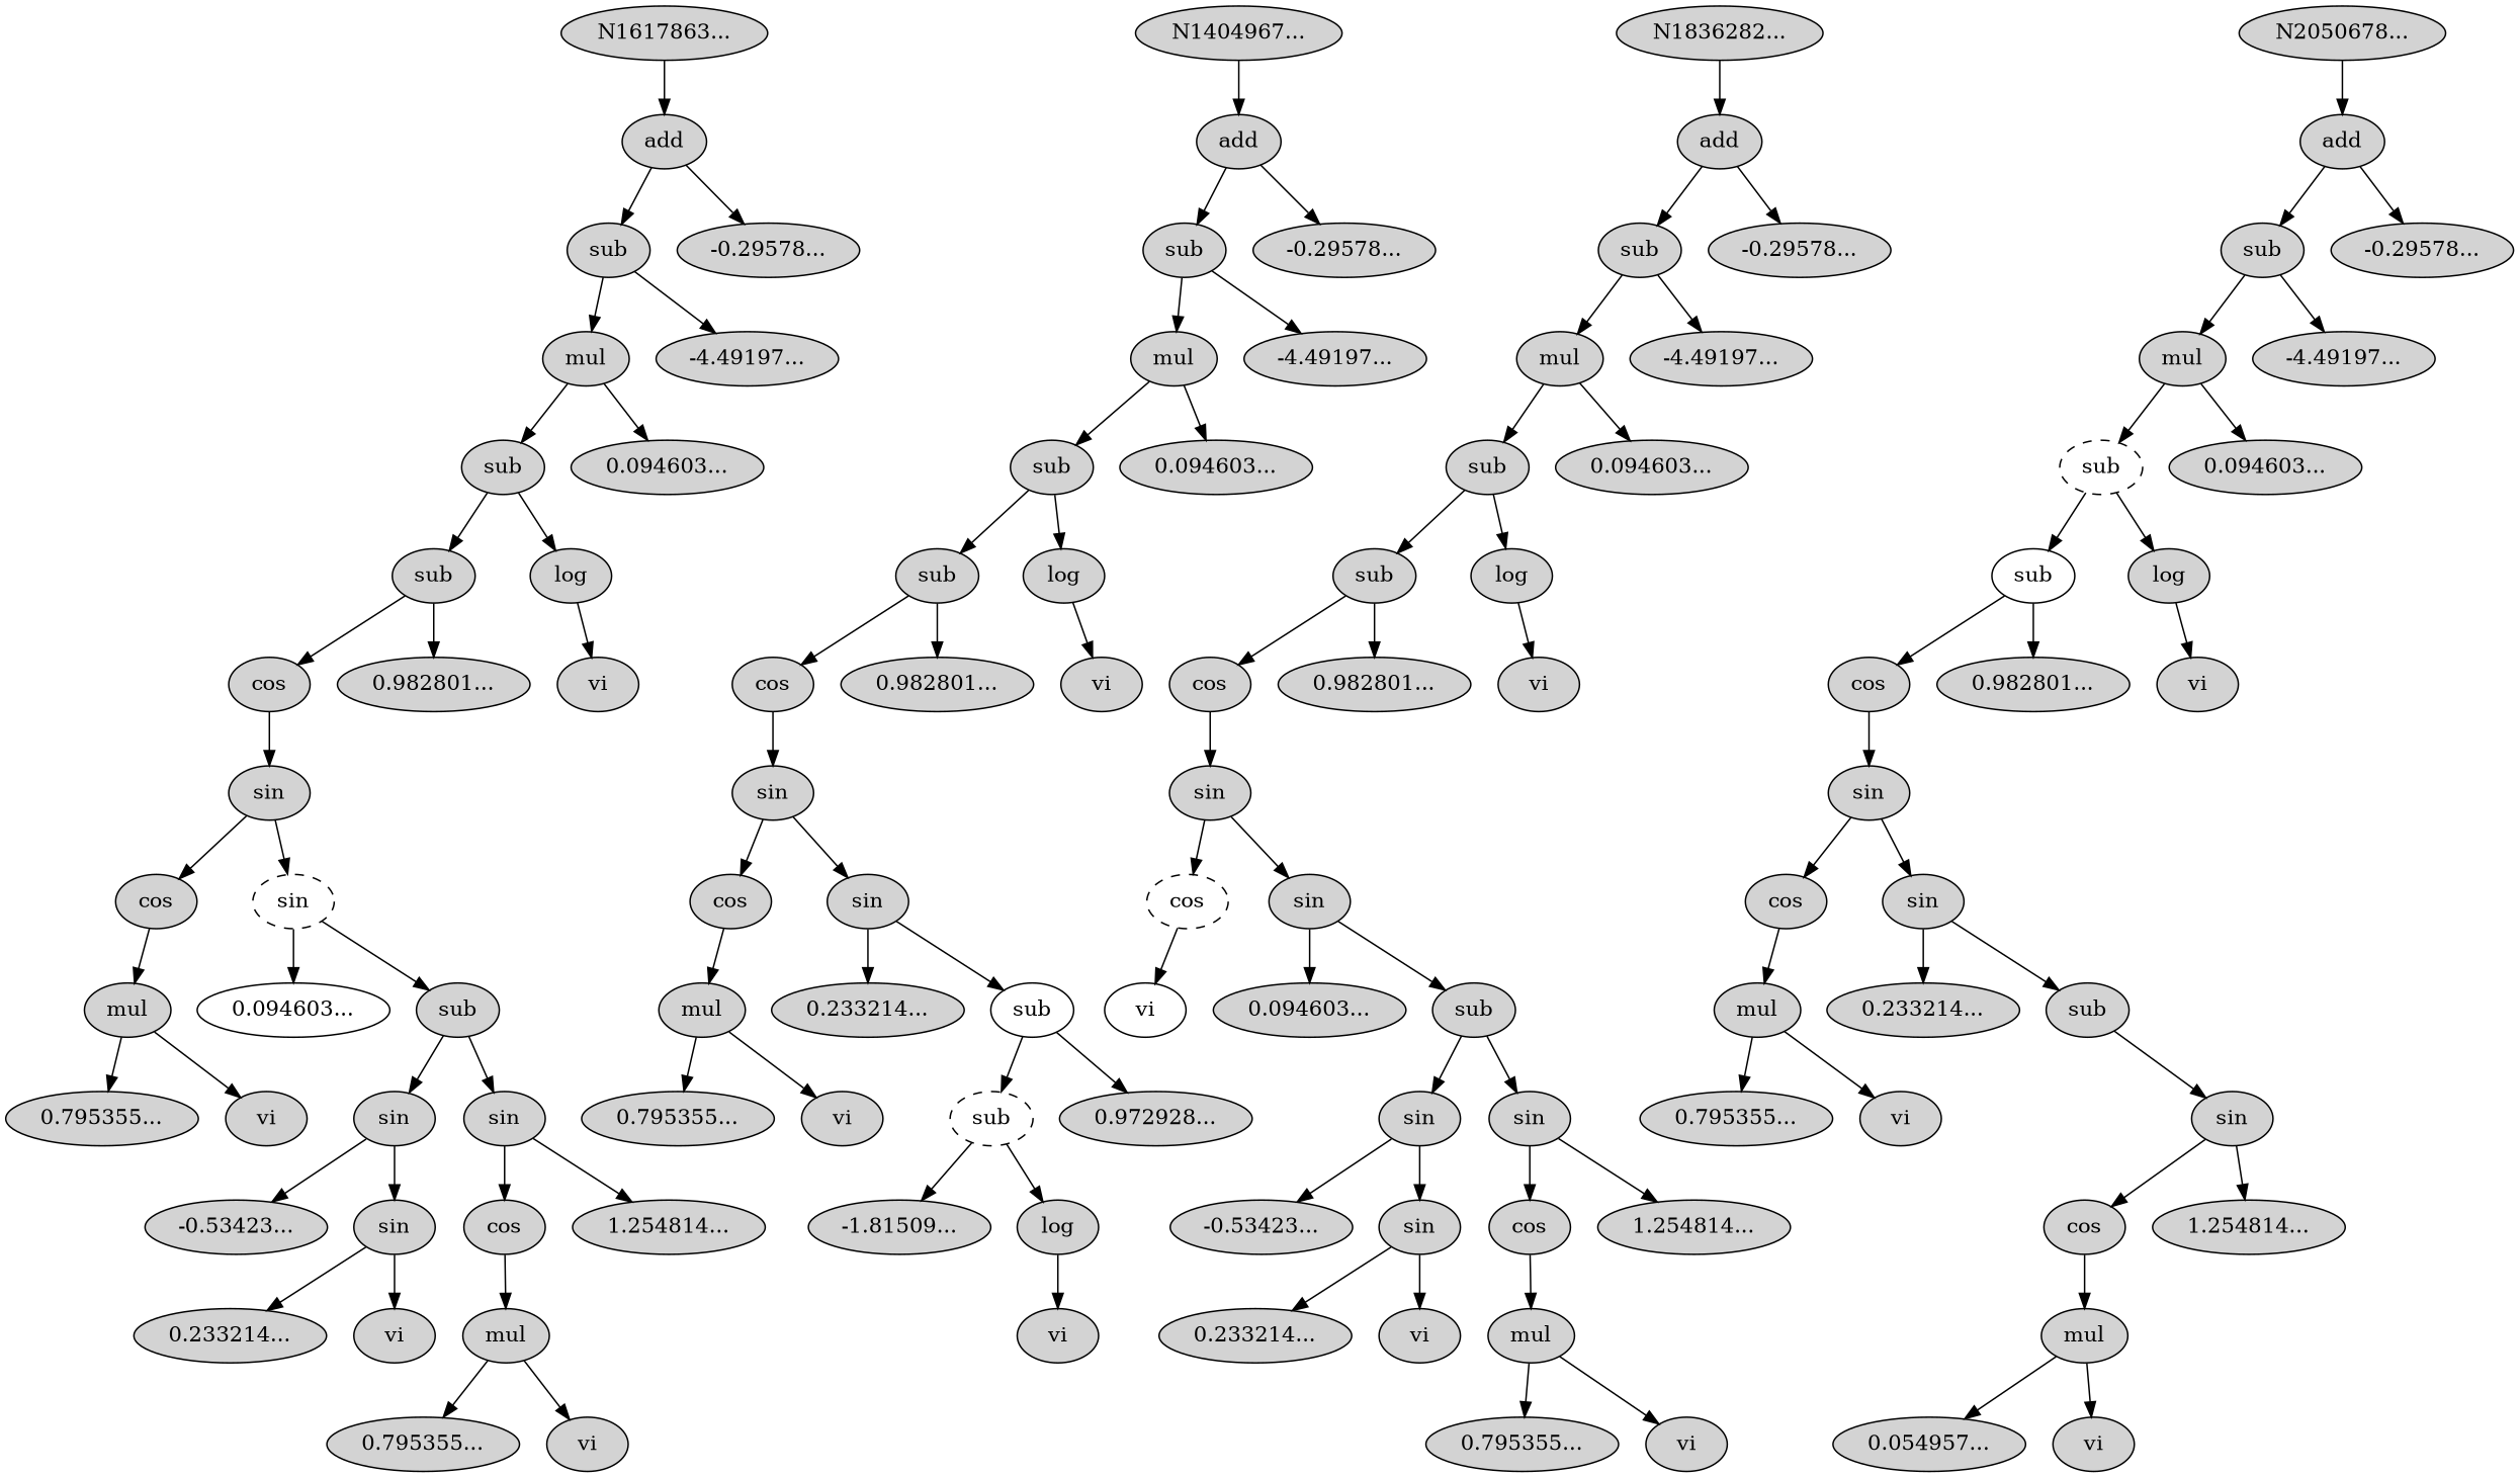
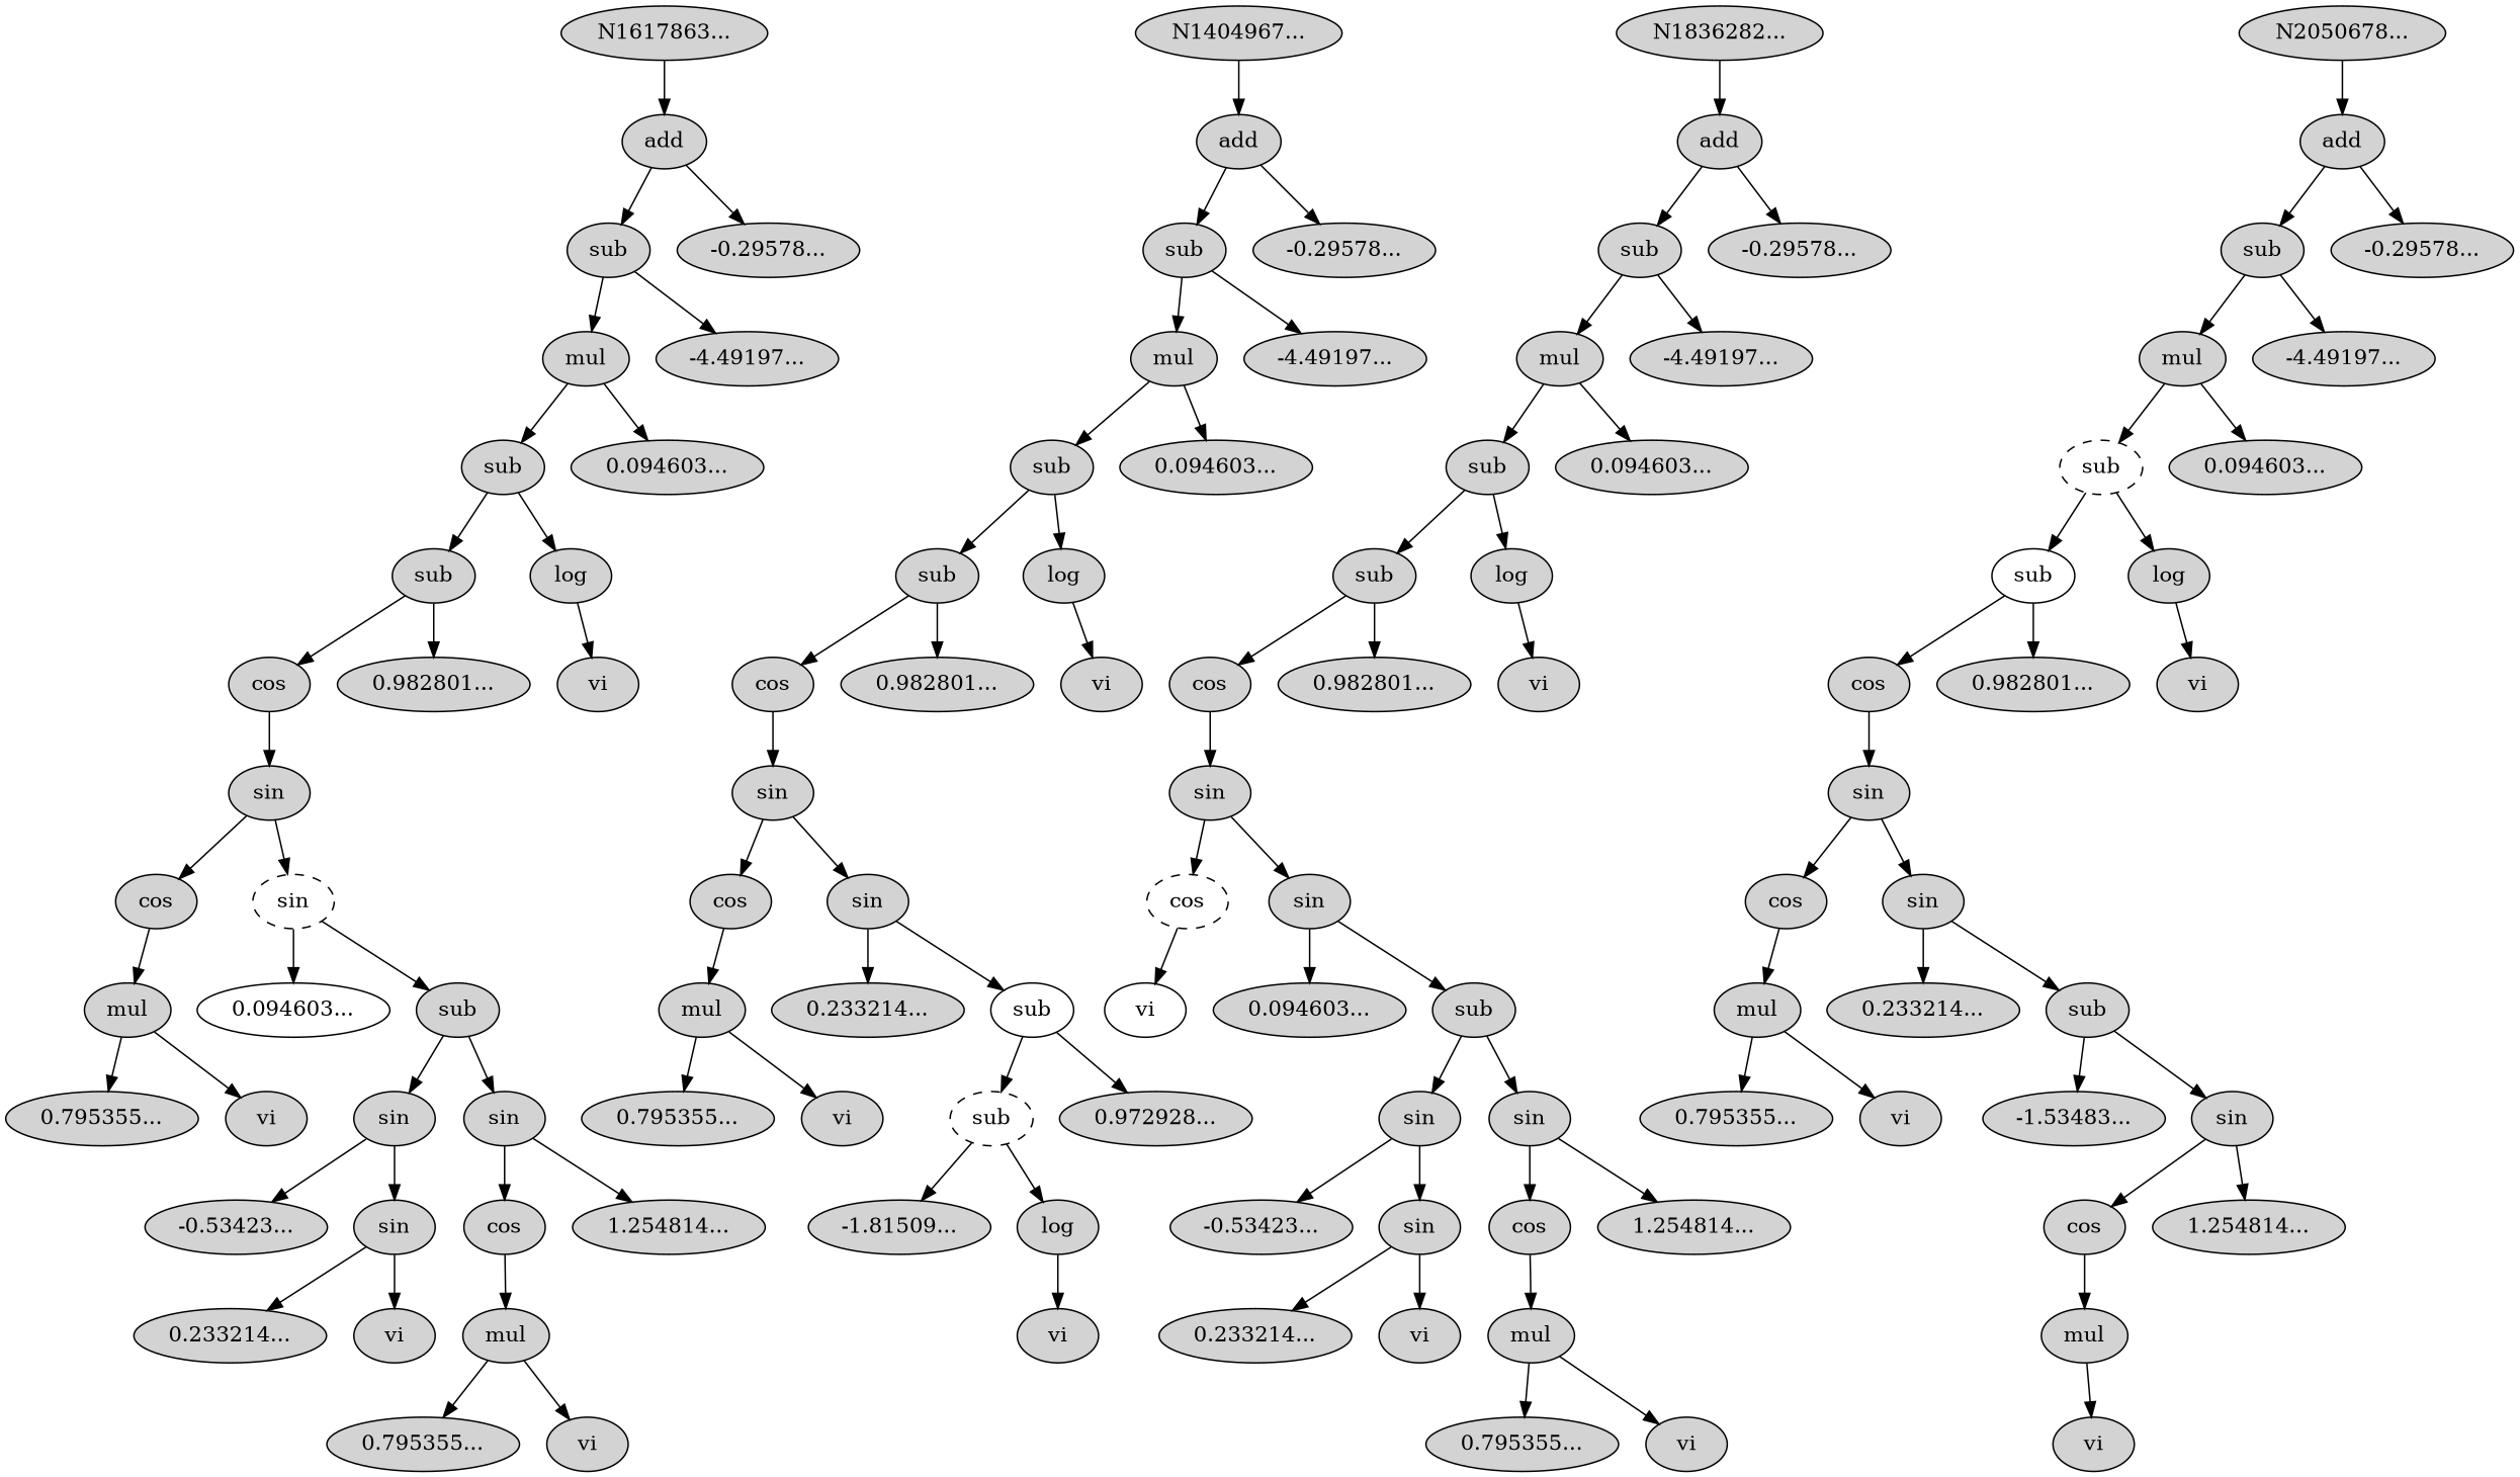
  digraph {
    node [style=filled]
    n1 [label="N1617863..."]
    n2 [label=add]
    n3 [label=sub]
    n4 [label="-0.29578..."]
    n5 [label=mul]
    n6 [label="-4.49197..."]
    n7 [label=sub]
    n8 [label="0.094603..."]
    n9 [label=sub]
    n10 [label=log]
    n11 [label=cos]
    n12 [label="0.982801..."]
    n13 [label=vi]
    n14 [label=sin]
    n15 [label=cos]
    n16 [label=sin style=dashed]
    n17 [label=mul]
    n18 [label="0.094603..." style=solid]
    n19 [label=sub]
    n20 [label="0.795355..."]
    n21 [label=vi]
    n22 [label=sin]
    n23 [label=sin]
    n24 [label="-0.53423..."]
    n25 [label=sin]
    n26 [label=cos]
    n27 [label="1.254814..."]
    n28 [label="0.233214..."]
    n29 [label=vi]
    n30 [label=mul]
    n31 [label="0.795355..."]
    n32 [label=vi]
    n33 [label="N1404967..."]
    n34 [label=add]
    n35 [label=sub]
    n36 [label="-0.29578..."]
    n37 [label=mul]
    n38 [label="-4.49197..."]
    n39 [label=sub]
    n40 [label="0.094603..."]
    n41 [label=sub]
    n42 [label=log]
    n43 [label=cos]
    n44 [label="0.982801..."]
    n45 [label=vi]
    n46 [label=sin]
    n47 [label=cos]
    n48 [label=sin]
    n49 [label=mul]
    n50 [label="0.233214..."]
    n51 [label=sub style=solid]
    n52 [label="0.795355..."]
    n53 [label=vi]
    n54 [label=sub style=dashed]
    n55 [label="0.972928..."]
    n56 [label="-1.81509..."]
    n57 [label=log]
    n58 [label=vi]
    n59 [label="N1836282..."]
    n60 [label=add]
    n61 [label=sub]
    n62 [label="-0.29578..."]
    n63 [label=mul]
    n64 [label="-4.49197..."]
    n65 [label=sub]
    n66 [label="0.094603..."]
    n67 [label=sub]
    n68 [label=log]
    n69 [label=cos]
    n70 [label="0.982801..."]
    n71 [label=vi]
    n72 [label=sin]
    n73 [label=cos style=dashed]
    n74 [label=sin]
    n75 [label=vi style=solid]
    n76 [label="0.094603..."]
    n77 [label=sub]
    n78 [label=sin]
    n79 [label=sin]
    n80 [label="-0.53423..."]
    n81 [label=sin]
    n82 [label=cos]
    n83 [label="1.254814..."]
    n84 [label="0.233214..."]
    n85 [label=vi]
    n86 [label=mul]
    n87 [label="0.795355..."]
    n88 [label=vi]
    n89 [label="N2050678..."]
    n90 [label=add]
    n91 [label=sub]
    n92 [label="-0.29578..."]
    n93 [label=mul]
    n94 [label="-4.49197..."]
    n95 [label=sub style=dashed]
    n96 [label="0.094603..."]
    n97 [label=sub style=solid]
    n98 [label=log]
    n99 [label=cos]
    n100 [label="0.982801..."]
    n101 [label=vi]
    n102 [label=sin]
    n103 [label=cos]
    n104 [label=sin]
    n105 [label=mul]
    n106 [label="0.233214..."]
    n107 [label=sub]
    n108 [label="0.795355..."]
    n109 [label=vi]
+   n110 [label="-1.53483..."]
    n111 [label=sin]
    n112 [label=cos]
    n113 [label="1.254814..."]
    n114 [label=mul]
-   n115 [label="0.054957..."]
    n116 [label=vi]
    n1 -> n2
    n2 -> n3
    n2 -> n4
    n3 -> n5
    n3 -> n6
    n5 -> n7
    n5 -> n8
    n7 -> n9
    n7 -> n10
    n9 -> n11
    n9 -> n12
    n10 -> n13
    n11 -> n14
    n14 -> n15
    n14 -> n16
    n15 -> n17
    n16 -> n18
    n16 -> n19
    n17 -> n20
    n17 -> n21
    n19 -> n22
    n19 -> n23
    n22 -> n24
    n22 -> n25
    n23 -> n26
    n23 -> n27
    n25 -> n28
    n25 -> n29
    n26 -> n30
    n30 -> n31
    n30 -> n32
    n33 -> n34
    n34 -> n35
    n34 -> n36
    n35 -> n37
    n35 -> n38
    n37 -> n39
    n37 -> n40
    n39 -> n41
    n39 -> n42
    n41 -> n43
    n41 -> n44
    n42 -> n45
    n43 -> n46
    n46 -> n47
    n46 -> n48
    n47 -> n49
    n48 -> n50
    n48 -> n51
    n49 -> n52
    n49 -> n53
    n51 -> n54
    n51 -> n55
    n54 -> n56
    n54 -> n57
    n57 -> n58
    n59 -> n60
    n60 -> n61
    n60 -> n62
    n61 -> n63
    n61 -> n64
    n63 -> n65
    n63 -> n66
    n65 -> n67
    n65 -> n68
    n67 -> n69
    n67 -> n70
    n68 -> n71
    n69 -> n72
    n72 -> n73
    n72 -> n74
    n73 -> n75
    n74 -> n76
    n74 -> n77
    n77 -> n78
    n77 -> n79
    n78 -> n80
    n78 -> n81
    n79 -> n82
    n79 -> n83
    n81 -> n84
    n81 -> n85
    n82 -> n86
    n86 -> n87
    n86 -> n88
    n89 -> n90
    n90 -> n91
    n90 -> n92
    n91 -> n93
    n91 -> n94
    n93 -> n95
    n93 -> n96
    n95 -> n97
    n95 -> n98
    n97 -> n99
    n97 -> n100
    n98 -> n101
    n99 -> n102
    n102 -> n103
    n102 -> n104
    n103 -> n105
    n104 -> n106
    n104 -> n107
    n105 -> n108
    n105 -> n109
+   n107 -> n110
    n107 -> n111
    n111 -> n112
    n111 -> n113
    n112 -> n114
-   n114 -> n115
    n114 -> n116
  }
